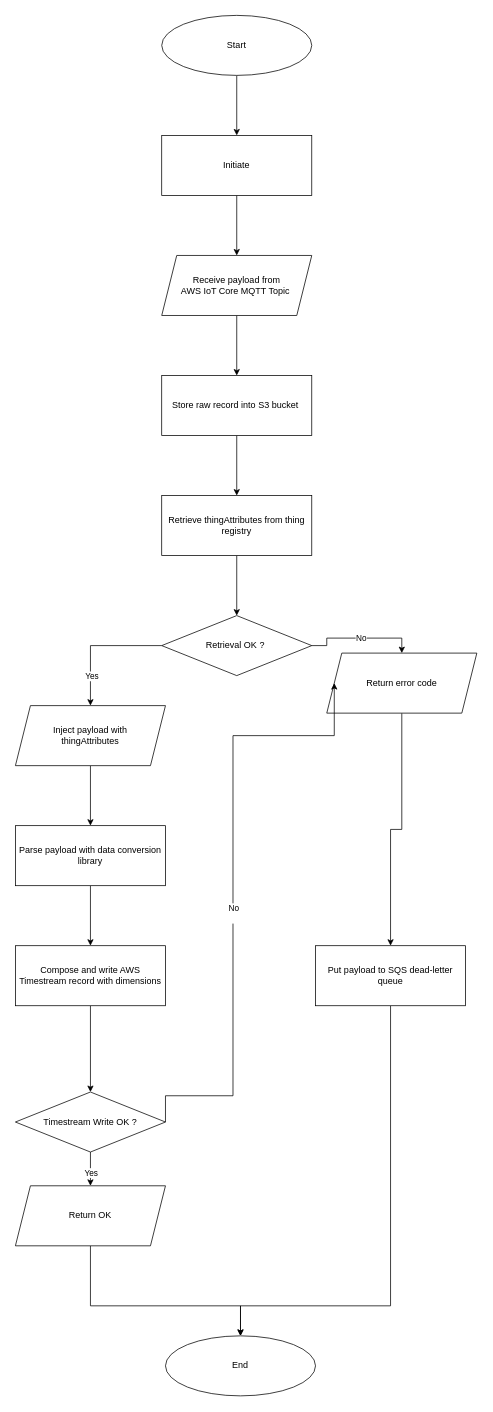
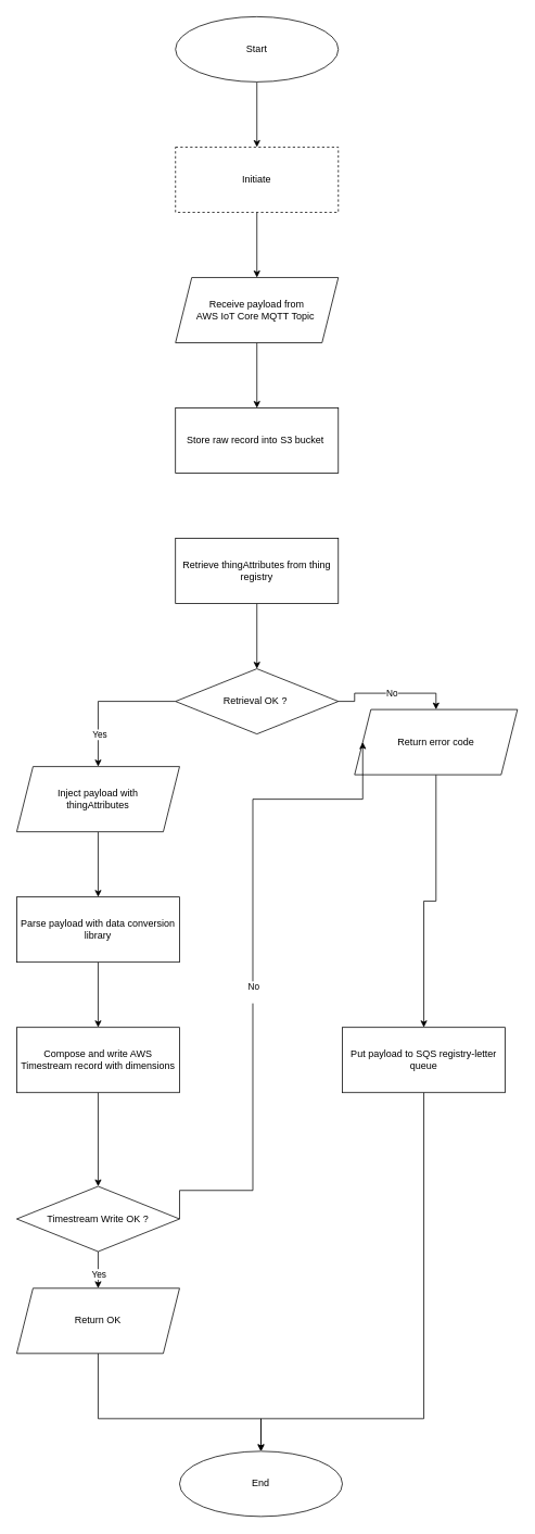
  <mxCell id="0" />
  <mxCell id="1" parent="0" />
  <mxCell id="2" value="" style="edgeStyle=orthogonalEdgeStyle;rounded=0;orthogonalLoop=1;jettySize=auto;html=1;" parent="1" source="3" target="5" edge="1"><mxGeometry relative="1" as="geometry" /></mxCell>
  <mxCell id="3" value="Start" style="ellipse;whiteSpace=wrap;html=1;" parent="1" vertex="1"><mxGeometry x="215" y="20" width="200" height="80" as="geometry" /></mxCell>
  <mxCell id="4" value="" style="edgeStyle=orthogonalEdgeStyle;rounded=0;orthogonalLoop=1;jettySize=auto;html=1;" parent="1" source="5" target="7" edge="1"><mxGeometry relative="1" as="geometry" /></mxCell>
- <mxCell id="5" value="Initiate" style="rounded=0;whiteSpace=wrap;html=1;" parent="1" vertex="1"><mxGeometry x="215" width="200" height="80" as="geometry" y="180" /></mxCell>
+ <mxCell id="5" value="Initiate" style="rounded=0;whiteSpace=wrap;html=1;dashed=1;" parent="1" vertex="1"><mxGeometry x="215" width="200" height="80" as="geometry" y="180" /></mxCell>
  <mxCell id="6" value="" style="edgeStyle=orthogonalEdgeStyle;rounded=0;orthogonalLoop=1;jettySize=auto;html=1;entryX=0.5;entryY=0;entryDx=0;entryDy=0;" parent="1" source="7" target="34" edge="1"><mxGeometry relative="1" as="geometry"><mxPoint x="315" y="500" as="targetPoint" /></mxGeometry></mxCell>
  <mxCell id="7" value="Receive payload from&lt;br&gt;AWS IoT Core MQTT Topic&amp;nbsp;" style="shape=parallelogram;perimeter=parallelogramPerimeter;whiteSpace=wrap;html=1;fixedSize=1;" parent="1" vertex="1"><mxGeometry x="215" y="340" width="200" height="80" as="geometry" /></mxCell>
  <mxCell id="8" value="" style="edgeStyle=orthogonalEdgeStyle;rounded=0;orthogonalLoop=1;jettySize=auto;html=1;" parent="1" source="9" target="14" edge="1"><mxGeometry relative="1" as="geometry" /></mxCell>
  <mxCell id="9" value="Retrieve thingAttributes from thing registry" style="rounded=0;whiteSpace=wrap;html=1;" parent="1" vertex="1"><mxGeometry x="215" y="660" width="200" height="80" as="geometry" /></mxCell>
  <mxCell id="10" value="" style="edgeStyle=orthogonalEdgeStyle;rounded=0;orthogonalLoop=1;jettySize=auto;html=1;entryX=0.5;entryY=0;entryDx=0;entryDy=0;" parent="1" source="14" target="16" edge="1"><mxGeometry relative="1" as="geometry"><mxPoint x="70" y="950" as="targetPoint" /><Array as="points"><mxPoint x="120" y="860" /></Array></mxGeometry></mxCell>
  <mxCell id="11" value="Yes" style="edgeLabel;html=1;align=center;verticalAlign=middle;resizable=0;points=[];" parent="10" vertex="1" connectable="0"><mxGeometry x="-0.21" y="1" relative="1" as="geometry"><mxPoint x="-25" y="39" as="offset" /></mxGeometry></mxCell>
  <mxCell id="12" style="edgeStyle=orthogonalEdgeStyle;rounded=0;orthogonalLoop=1;jettySize=auto;html=1;exitX=1;exitY=0.5;exitDx=0;exitDy=0;entryX=0.5;entryY=0;entryDx=0;entryDy=0;" parent="1" source="14" target="18" edge="1"><mxGeometry relative="1" as="geometry"><mxPoint x="580" y="860" as="targetPoint" /></mxGeometry></mxCell>
  <mxCell id="13" value="No" style="edgeLabel;html=1;align=center;verticalAlign=middle;resizable=0;points=[];" parent="12" vertex="1" connectable="0"><mxGeometry x="-0.155" y="5" relative="1" as="geometry"><mxPoint x="12" y="5" as="offset" /></mxGeometry></mxCell>
  <mxCell id="14" value="Retrieval OK ?&amp;nbsp;" style="rhombus;whiteSpace=wrap;html=1;" parent="1" vertex="1"><mxGeometry x="215" y="820" width="200" height="80" as="geometry" /></mxCell>
  <mxCell id="15" value="" style="edgeStyle=orthogonalEdgeStyle;rounded=0;orthogonalLoop=1;jettySize=auto;html=1;" parent="1" source="16" target="22" edge="1"><mxGeometry relative="1" as="geometry" /></mxCell>
  <mxCell id="16" value="Inject payload with &lt;br&gt;thingAttributes" style="shape=parallelogram;perimeter=parallelogramPerimeter;whiteSpace=wrap;html=1;fixedSize=1;" parent="1" vertex="1"><mxGeometry x="20" y="940" width="200" height="80" as="geometry" /></mxCell>
  <mxCell id="17" style="edgeStyle=orthogonalEdgeStyle;rounded=0;orthogonalLoop=1;jettySize=auto;html=1;exitX=0.5;exitY=1;exitDx=0;exitDy=0;entryX=0.5;entryY=0;entryDx=0;entryDy=0;" parent="1" source="18" target="20" edge="1"><mxGeometry relative="1" as="geometry" /></mxCell>
  <mxCell id="18" value="Return error code" style="shape=parallelogram;perimeter=parallelogramPerimeter;whiteSpace=wrap;html=1;fixedSize=1;" parent="1" vertex="1"><mxGeometry x="435" y="870" width="200" height="80" as="geometry" /></mxCell>
  <mxCell id="19" style="edgeStyle=orthogonalEdgeStyle;rounded=0;orthogonalLoop=1;jettySize=auto;html=1;exitX=0.5;exitY=1;exitDx=0;exitDy=0;entryX=0.5;entryY=0;entryDx=0;entryDy=0;" parent="1" source="20" target="32" edge="1"><mxGeometry relative="1" as="geometry"><Array as="points"><mxPoint x="520" y="1740" /><mxPoint x="320" y="1740" /></Array><mxPoint x="320" y="1770" as="targetPoint" /></mxGeometry></mxCell>
- <mxCell id="20" value="Put payload to SQS dead-letter queue" style="rounded=0;whiteSpace=wrap;html=1;" parent="1" vertex="1"><mxGeometry x="420" y="1260" width="200" height="80" as="geometry" /></mxCell>
+ <mxCell id="20" value="Put payload to SQS registry-letter queue" style="rounded=0;whiteSpace=wrap;html=1;" parent="1" vertex="1"><mxGeometry x="420" y="1260" width="200" height="80" as="geometry" /></mxCell>
  <mxCell id="21" value="" style="edgeStyle=orthogonalEdgeStyle;rounded=0;orthogonalLoop=1;jettySize=auto;html=1;" parent="1" source="22" target="24" edge="1"><mxGeometry relative="1" as="geometry" /></mxCell>
  <mxCell id="22" value="Parse payload with data conversion library" style="rounded=0;whiteSpace=wrap;html=1;" parent="1" vertex="1"><mxGeometry x="20" y="1100" width="200" height="80" as="geometry" /></mxCell>
  <mxCell id="23" value="" style="edgeStyle=orthogonalEdgeStyle;rounded=0;orthogonalLoop=1;jettySize=auto;html=1;" parent="1" source="24" target="29" edge="1"><mxGeometry relative="1" as="geometry" /></mxCell>
  <mxCell id="24" value="Compose and write AWS Timestream record with dimensions" style="rounded=0;whiteSpace=wrap;html=1;" parent="1" vertex="1"><mxGeometry x="20" y="1260" width="200" height="80" as="geometry" /></mxCell>
  <mxCell id="25" value="" style="edgeStyle=orthogonalEdgeStyle;rounded=0;orthogonalLoop=1;jettySize=auto;html=1;" parent="1" source="29" target="31" edge="1"><mxGeometry relative="1" as="geometry" /></mxCell>
  <mxCell id="26" value="Yes" style="edgeLabel;html=1;align=center;verticalAlign=middle;resizable=0;points=[];" parent="25" vertex="1" connectable="0"><mxGeometry x="-0.275" y="4" relative="1" as="geometry"><mxPoint x="-4" y="11" as="offset" /></mxGeometry></mxCell>
  <mxCell id="27" style="edgeStyle=orthogonalEdgeStyle;rounded=0;orthogonalLoop=1;jettySize=auto;html=1;exitX=1;exitY=0.5;exitDx=0;exitDy=0;entryX=0;entryY=0.5;entryDx=0;entryDy=0;" parent="1" source="29" target="18" edge="1"><mxGeometry relative="1" as="geometry"><Array as="points"><mxPoint x="310" y="1460" /><mxPoint x="310" y="980" /></Array></mxGeometry></mxCell>
  <mxCell id="28" value="No&lt;div&gt;&lt;br&gt;&lt;/div&gt;" style="edgeLabel;html=1;align=center;verticalAlign=middle;resizable=0;points=[];" parent="27" vertex="1" connectable="0"><mxGeometry x="-0.088" relative="1" as="geometry"><mxPoint as="offset" /></mxGeometry></mxCell>
  <mxCell id="29" value="Timestream Write OK ?" style="rhombus;whiteSpace=wrap;html=1;" parent="1" vertex="1"><mxGeometry x="20" y="1455" width="200" height="80" as="geometry" /></mxCell>
  <mxCell id="30" style="edgeStyle=orthogonalEdgeStyle;rounded=0;orthogonalLoop=1;jettySize=auto;html=1;exitX=0.5;exitY=1;exitDx=0;exitDy=0;entryX=0.5;entryY=0;entryDx=0;entryDy=0;" parent="1" source="31" target="32" edge="1"><mxGeometry relative="1" as="geometry"><Array as="points"><mxPoint x="120" y="1740" /><mxPoint x="320" y="1740" /></Array></mxGeometry></mxCell>
  <mxCell id="31" value="Return OK" style="shape=parallelogram;perimeter=parallelogramPerimeter;whiteSpace=wrap;html=1;fixedSize=1;" parent="1" vertex="1"><mxGeometry x="20" y="1580" width="200" height="80" as="geometry" /></mxCell>
  <mxCell id="32" value="End" style="ellipse;whiteSpace=wrap;html=1;" parent="1" vertex="1"><mxGeometry x="220" y="1780" width="200" height="80" as="geometry" /></mxCell>
- <mxCell id="33" style="edgeStyle=orthogonalEdgeStyle;rounded=0;orthogonalLoop=1;jettySize=auto;html=1;exitX=0.5;exitY=1;exitDx=0;exitDy=0;entryX=0.5;entryY=0;entryDx=0;entryDy=0;" edge="1" parent="1" source="34" target="9"><mxGeometry relative="1" as="geometry" /></mxCell>
  <mxCell id="34" value="Store raw record into S3 bucket&amp;nbsp;" style="rounded=0;whiteSpace=wrap;html=1;" vertex="1" parent="1"><mxGeometry x="215" y="500" width="200" height="80" as="geometry" /></mxCell>
